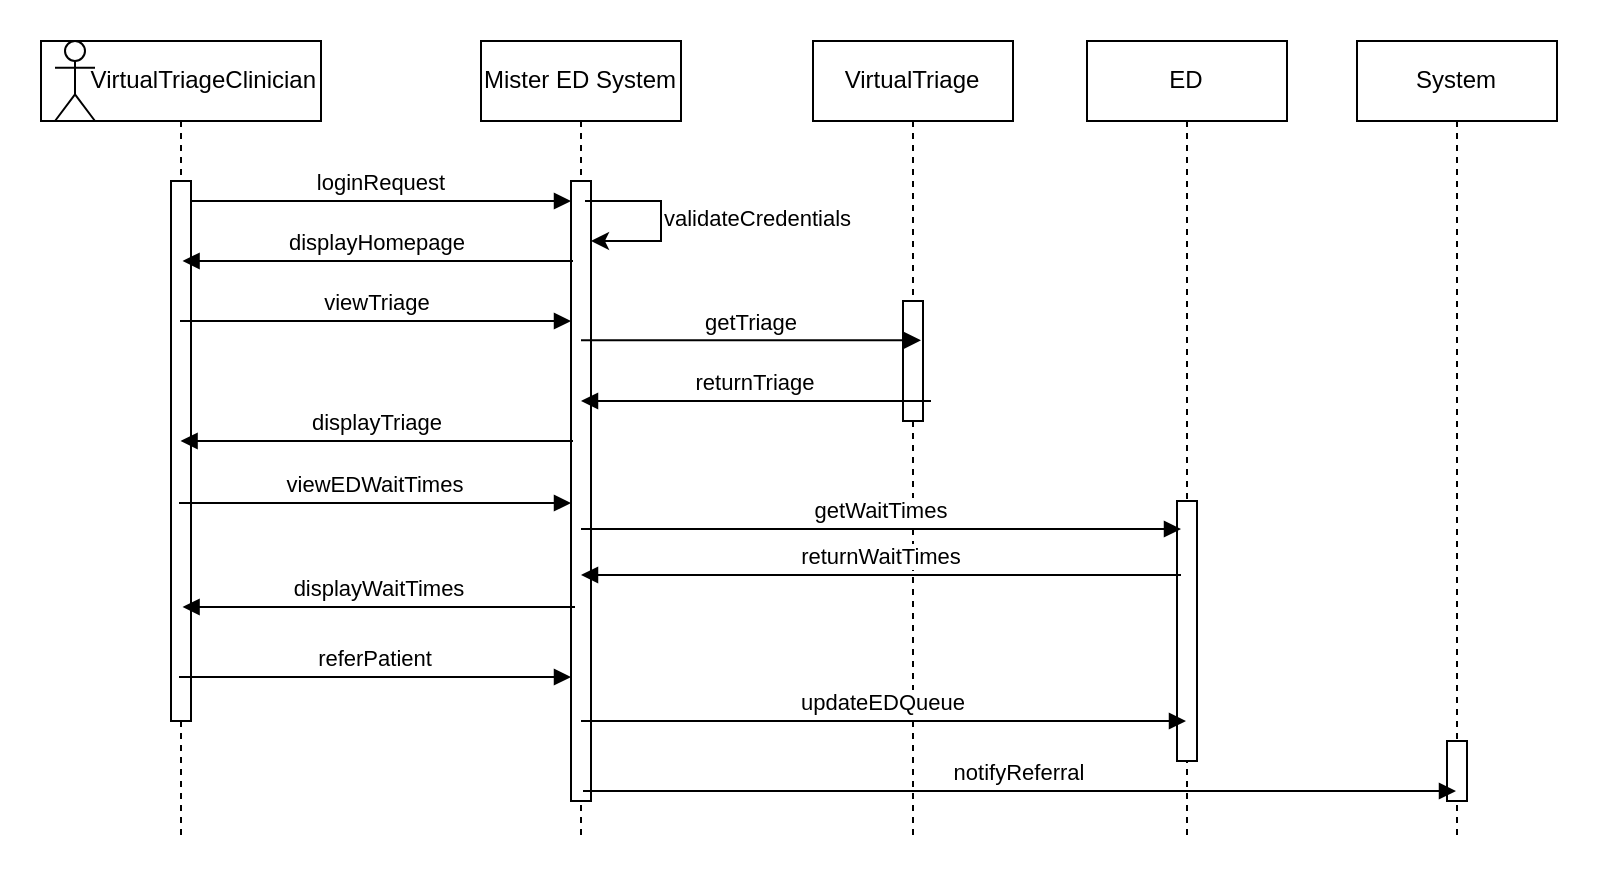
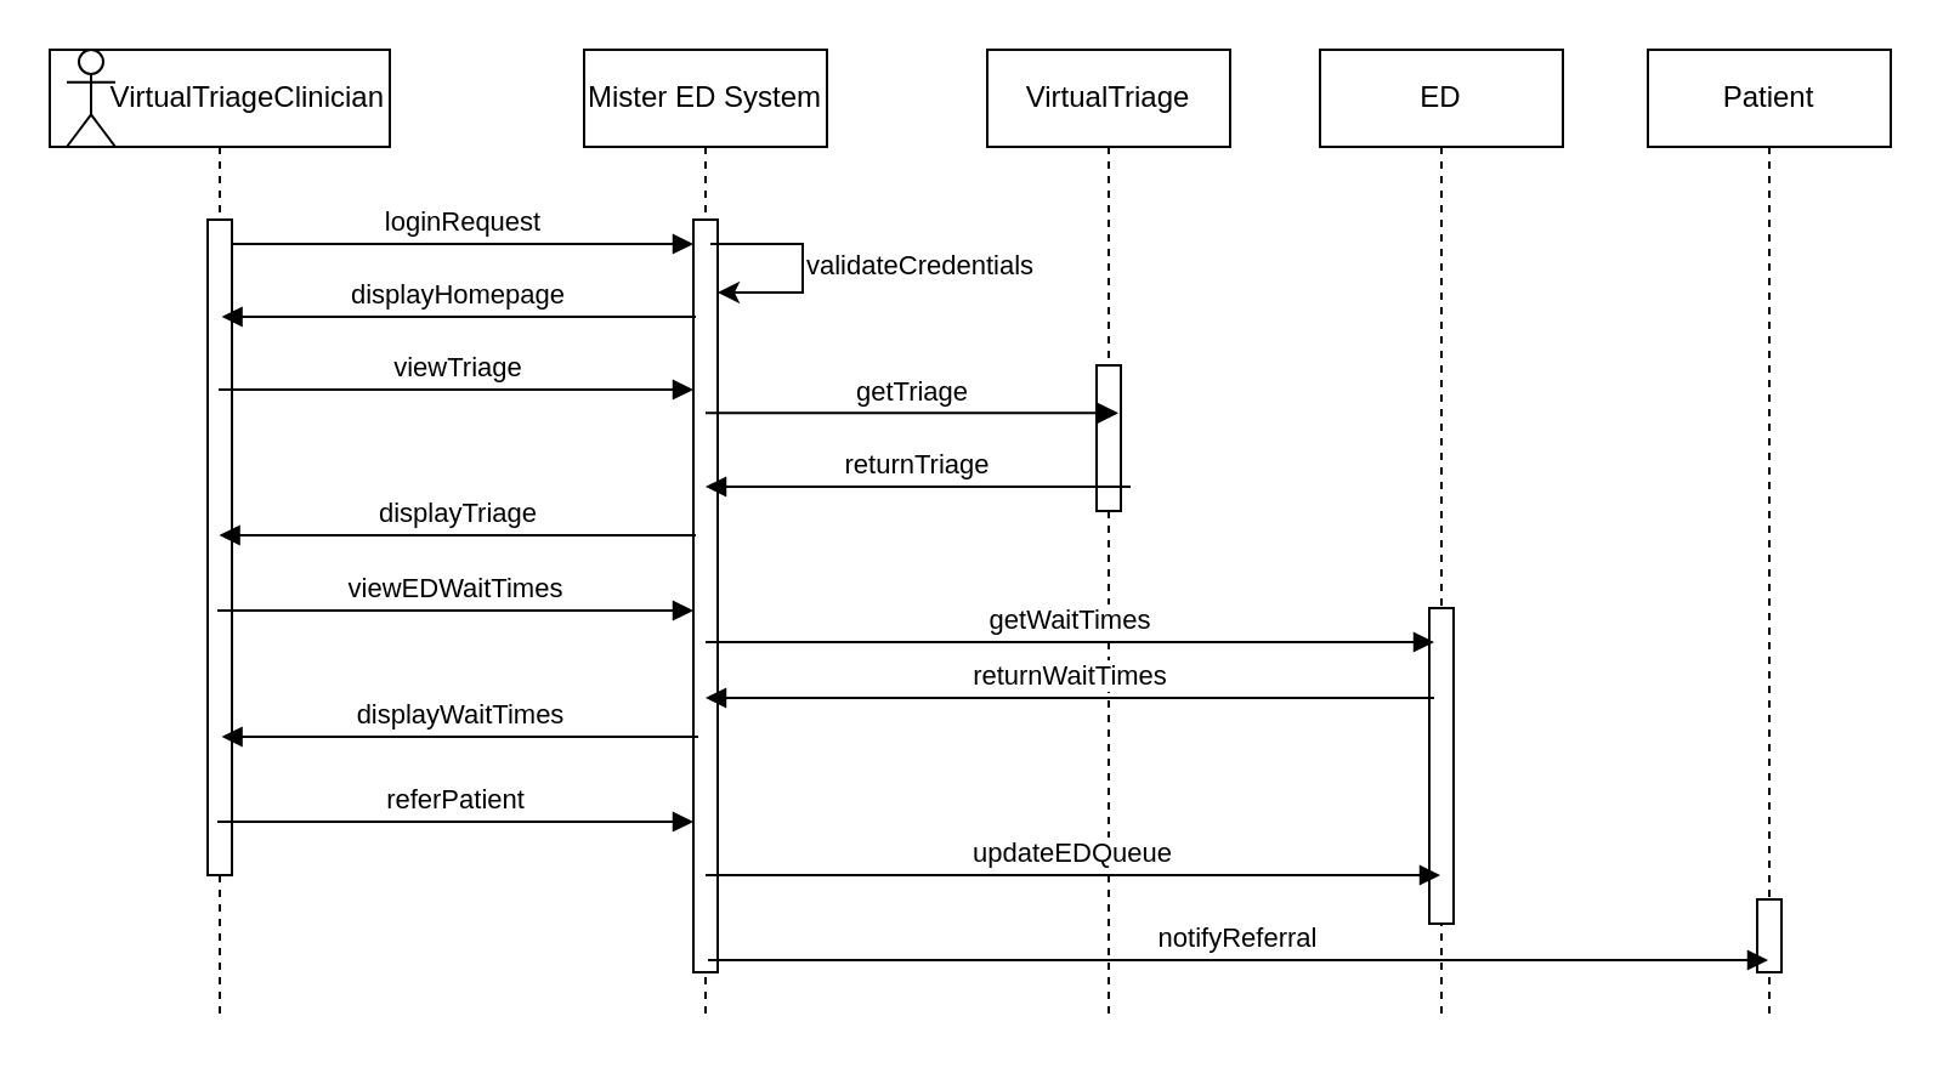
  <mxCell id="0" />
  <mxCell id="1" parent="0" />
  <mxCell id="2" value="&lt;div align=&quot;right&quot;&gt;VirtualTriageClinician &lt;br&gt;&lt;/div&gt;" style="shape=umlLifeline;perimeter=lifelinePerimeter;whiteSpace=wrap;html=1;container=0;dropTarget=0;collapsible=0;recursiveResize=0;outlineConnect=0;portConstraint=eastwest;newEdgeStyle={&quot;edgeStyle&quot;:&quot;elbowEdgeStyle&quot;,&quot;elbow&quot;:&quot;vertical&quot;,&quot;curved&quot;:0,&quot;rounded&quot;:0};align=right;" parent="1" vertex="1"><mxGeometry y="20" width="140" height="400" as="geometry" x="20" /></mxCell>
  <mxCell id="3" value="" style="html=1;points=[];perimeter=orthogonalPerimeter;outlineConnect=0;targetShapes=umlLifeline;portConstraint=eastwest;newEdgeStyle={&quot;edgeStyle&quot;:&quot;elbowEdgeStyle&quot;,&quot;elbow&quot;:&quot;vertical&quot;,&quot;curved&quot;:0,&quot;rounded&quot;:0};" parent="2" vertex="1"><mxGeometry x="65" y="70" width="10" height="270" as="geometry" /></mxCell>
  <mxCell id="4" value="Mister ED System" style="shape=umlLifeline;perimeter=lifelinePerimeter;whiteSpace=wrap;html=1;container=0;dropTarget=0;collapsible=0;recursiveResize=0;outlineConnect=0;portConstraint=eastwest;newEdgeStyle={&quot;edgeStyle&quot;:&quot;elbowEdgeStyle&quot;,&quot;elbow&quot;:&quot;vertical&quot;,&quot;curved&quot;:0,&quot;rounded&quot;:0};" parent="1" vertex="1"><mxGeometry x="240" y="20" width="100" height="400" as="geometry" /></mxCell>
  <mxCell id="5" value="" style="html=1;points=[];perimeter=orthogonalPerimeter;outlineConnect=0;targetShapes=umlLifeline;portConstraint=eastwest;newEdgeStyle={&quot;edgeStyle&quot;:&quot;elbowEdgeStyle&quot;,&quot;elbow&quot;:&quot;vertical&quot;,&quot;curved&quot;:0,&quot;rounded&quot;:0};" parent="4" vertex="1"><mxGeometry x="45" y="70" width="10" height="310" as="geometry" /></mxCell>
  <mxCell id="6" value="loginRequest" style="html=1;verticalAlign=bottom;endArrow=block;edgeStyle=elbowEdgeStyle;elbow=vertical;curved=0;rounded=0;" parent="1" source="3" target="5" edge="1"><mxGeometry relative="1" as="geometry"><mxPoint x="215" y="110" as="sourcePoint" /><Array as="points"><mxPoint x="200" y="100" /></Array></mxGeometry></mxCell>
  <mxCell id="7" value="displayHomepage" style="html=1;verticalAlign=bottom;endArrow=block;edgeStyle=elbowEdgeStyle;elbow=vertical;curved=0;rounded=0;" parent="1" edge="1"><mxGeometry relative="1" as="geometry"><mxPoint x="286" y="130" as="sourcePoint" /><Array as="points"><mxPoint x="211" y="130" /></Array><mxPoint x="90.786" y="130" as="targetPoint" /></mxGeometry></mxCell>
  <mxCell id="8" value="" style="shape=umlActor;verticalLabelPosition=bottom;verticalAlign=top;html=1;" parent="1" vertex="1"><mxGeometry x="27" y="20" width="20" height="40" as="geometry" /></mxCell>
  <mxCell id="9" value="&lt;div align=&quot;left&quot;&gt;validateCredentials&lt;/div&gt;" style="endArrow=classic;html=1;rounded=0;exitX=0.52;exitY=0.285;exitDx=0;exitDy=0;exitPerimeter=0;align=left;" parent="1" target="5" edge="1"><mxGeometry width="50" height="50" relative="1" as="geometry"><mxPoint x="292" y="100" as="sourcePoint" /><mxPoint x="300" y="120" as="targetPoint" /><Array as="points"><mxPoint x="330" y="100" /><mxPoint x="330" y="120" /></Array></mxGeometry></mxCell>
  <mxCell id="10" value="viewTriage" style="html=1;verticalAlign=bottom;endArrow=block;edgeStyle=elbowEdgeStyle;elbow=vertical;curved=0;rounded=0;" parent="1" source="2" edge="1"><mxGeometry relative="1" as="geometry"><mxPoint x="115" y="160" as="sourcePoint" /><Array as="points"><mxPoint x="200" y="160" /></Array><mxPoint x="285" y="160" as="targetPoint" /></mxGeometry></mxCell>
  <mxCell id="11" value="VirtualTriage" style="shape=umlLifeline;perimeter=lifelinePerimeter;whiteSpace=wrap;html=1;container=0;dropTarget=0;collapsible=0;recursiveResize=0;outlineConnect=0;portConstraint=eastwest;newEdgeStyle={&quot;edgeStyle&quot;:&quot;elbowEdgeStyle&quot;,&quot;elbow&quot;:&quot;vertical&quot;,&quot;curved&quot;:0,&quot;rounded&quot;:0};" parent="1" vertex="1"><mxGeometry x="406" y="20" width="100" height="400" as="geometry" /></mxCell>
  <mxCell id="12" value="" style="html=1;points=[];perimeter=orthogonalPerimeter;outlineConnect=0;targetShapes=umlLifeline;portConstraint=eastwest;newEdgeStyle={&quot;edgeStyle&quot;:&quot;elbowEdgeStyle&quot;,&quot;elbow&quot;:&quot;vertical&quot;,&quot;curved&quot;:0,&quot;rounded&quot;:0};" parent="11" vertex="1"><mxGeometry x="45" y="130" width="10" height="60" as="geometry" /></mxCell>
  <mxCell id="13" value="ED" style="shape=umlLifeline;perimeter=lifelinePerimeter;whiteSpace=wrap;html=1;container=0;dropTarget=0;collapsible=0;recursiveResize=0;outlineConnect=0;portConstraint=eastwest;newEdgeStyle={&quot;edgeStyle&quot;:&quot;elbowEdgeStyle&quot;,&quot;elbow&quot;:&quot;vertical&quot;,&quot;curved&quot;:0,&quot;rounded&quot;:0};" parent="1" vertex="1"><mxGeometry x="543" y="20" width="100" height="400" as="geometry" /></mxCell>
  <mxCell id="14" value="" style="html=1;points=[];perimeter=orthogonalPerimeter;outlineConnect=0;targetShapes=umlLifeline;portConstraint=eastwest;newEdgeStyle={&quot;edgeStyle&quot;:&quot;elbowEdgeStyle&quot;,&quot;elbow&quot;:&quot;vertical&quot;,&quot;curved&quot;:0,&quot;rounded&quot;:0};" parent="13" vertex="1"><mxGeometry x="45" y="230" width="10" height="130" as="geometry" /></mxCell>
- <mxCell id="15" value="System" style="shape=umlLifeline;perimeter=lifelinePerimeter;whiteSpace=wrap;html=1;container=0;dropTarget=0;collapsible=0;recursiveResize=0;outlineConnect=0;portConstraint=eastwest;newEdgeStyle={&quot;edgeStyle&quot;:&quot;elbowEdgeStyle&quot;,&quot;elbow&quot;:&quot;vertical&quot;,&quot;curved&quot;:0,&quot;rounded&quot;:0};" parent="1" vertex="1"><mxGeometry x="678" y="20" width="100" height="400" as="geometry" /></mxCell>
+ <mxCell id="15" value="Patient" style="shape=umlLifeline;perimeter=lifelinePerimeter;whiteSpace=wrap;html=1;container=0;dropTarget=0;collapsible=0;recursiveResize=0;outlineConnect=0;portConstraint=eastwest;newEdgeStyle={&quot;edgeStyle&quot;:&quot;elbowEdgeStyle&quot;,&quot;elbow&quot;:&quot;vertical&quot;,&quot;curved&quot;:0,&quot;rounded&quot;:0};" parent="1" vertex="1"><mxGeometry x="678" y="20" width="100" height="400" as="geometry" /></mxCell>
  <mxCell id="16" value="" style="html=1;points=[];perimeter=orthogonalPerimeter;outlineConnect=0;targetShapes=umlLifeline;portConstraint=eastwest;newEdgeStyle={&quot;edgeStyle&quot;:&quot;elbowEdgeStyle&quot;,&quot;elbow&quot;:&quot;vertical&quot;,&quot;curved&quot;:0,&quot;rounded&quot;:0};" parent="15" vertex="1"><mxGeometry x="45" y="350" width="10" height="30" as="geometry" /></mxCell>
  <mxCell id="17" value="getTriage" style="html=1;verticalAlign=bottom;endArrow=block;edgeStyle=elbowEdgeStyle;elbow=vertical;curved=0;rounded=0;" parent="1" edge="1"><mxGeometry relative="1" as="geometry"><mxPoint x="290" y="169.64" as="sourcePoint" /><Array as="points"><mxPoint x="400" y="169.64" /></Array><mxPoint x="460" y="170" as="targetPoint" /></mxGeometry></mxCell>
  <mxCell id="18" value="returnTriage" style="html=1;verticalAlign=bottom;endArrow=block;edgeStyle=elbowEdgeStyle;elbow=vertical;curved=0;rounded=0;" parent="1" edge="1"><mxGeometry relative="1" as="geometry"><mxPoint x="465" y="200" as="sourcePoint" /><Array as="points"><mxPoint x="390" y="200" /></Array><mxPoint x="290" y="200" as="targetPoint" /></mxGeometry></mxCell>
  <mxCell id="19" value="viewEDWaitTimes" style="html=1;verticalAlign=bottom;endArrow=block;edgeStyle=elbowEdgeStyle;elbow=vertical;curved=0;rounded=0;" parent="1" edge="1"><mxGeometry relative="1" as="geometry"><mxPoint x="89" y="251" as="sourcePoint" /><Array as="points"><mxPoint x="200" y="251" /></Array><mxPoint x="285" y="251" as="targetPoint" /></mxGeometry></mxCell>
  <mxCell id="20" value="getWaitTimes" style="html=1;verticalAlign=bottom;endArrow=block;edgeStyle=elbowEdgeStyle;elbow=vertical;curved=0;rounded=0;" parent="1" edge="1"><mxGeometry relative="1" as="geometry"><mxPoint x="290" y="264" as="sourcePoint" /><Array as="points"><mxPoint x="400" y="264" /></Array><mxPoint x="590" y="264" as="targetPoint" /></mxGeometry></mxCell>
  <mxCell id="21" value="returnWaitTimes" style="html=1;verticalAlign=bottom;endArrow=block;edgeStyle=elbowEdgeStyle;elbow=vertical;curved=0;rounded=0;" parent="1" edge="1"><mxGeometry relative="1" as="geometry"><mxPoint x="590" y="287" as="sourcePoint" /><Array as="points"><mxPoint x="390" y="287" /></Array><mxPoint x="290" y="287" as="targetPoint" /></mxGeometry></mxCell>
  <mxCell id="22" value="displayTriage" style="html=1;verticalAlign=bottom;endArrow=block;edgeStyle=elbowEdgeStyle;elbow=vertical;curved=0;rounded=0;" parent="1" edge="1"><mxGeometry relative="1" as="geometry"><mxPoint x="286" y="220" as="sourcePoint" /><Array as="points"><mxPoint x="211" y="220" /></Array><mxPoint x="89.786" y="220" as="targetPoint" /></mxGeometry></mxCell>
  <mxCell id="23" value="displayWaitTimes" style="html=1;verticalAlign=bottom;endArrow=block;edgeStyle=elbowEdgeStyle;elbow=vertical;curved=0;rounded=0;" parent="1" edge="1"><mxGeometry relative="1" as="geometry"><mxPoint x="287" y="303" as="sourcePoint" /><Array as="points"><mxPoint x="212" y="303" /></Array><mxPoint x="90.786" y="303" as="targetPoint" /></mxGeometry></mxCell>
  <mxCell id="24" value="referPatient" style="html=1;verticalAlign=bottom;endArrow=block;edgeStyle=elbowEdgeStyle;elbow=vertical;curved=0;rounded=0;" parent="1" edge="1"><mxGeometry relative="1" as="geometry"><mxPoint x="89" y="338" as="sourcePoint" /><Array as="points"><mxPoint x="200" y="338" /></Array><mxPoint x="285" y="338" as="targetPoint" /></mxGeometry></mxCell>
  <mxCell id="25" value="updateEDQueue" style="html=1;verticalAlign=bottom;endArrow=block;edgeStyle=elbowEdgeStyle;elbow=vertical;curved=0;rounded=0;" parent="1" target="13" edge="1"><mxGeometry relative="1" as="geometry"><mxPoint x="290" y="360" as="sourcePoint" /><Array as="points"><mxPoint x="401" y="360" /></Array><mxPoint x="486" y="360" as="targetPoint" /></mxGeometry></mxCell>
  <mxCell id="26" value="notifyReferral" style="html=1;verticalAlign=bottom;endArrow=block;edgeStyle=elbowEdgeStyle;elbow=vertical;curved=0;rounded=0;" parent="1" target="15" edge="1"><mxGeometry relative="1" as="geometry"><mxPoint x="291" y="395" as="sourcePoint" /><Array as="points"><mxPoint x="402" y="395" /></Array><mxPoint x="631" y="395" as="targetPoint" /></mxGeometry></mxCell>
